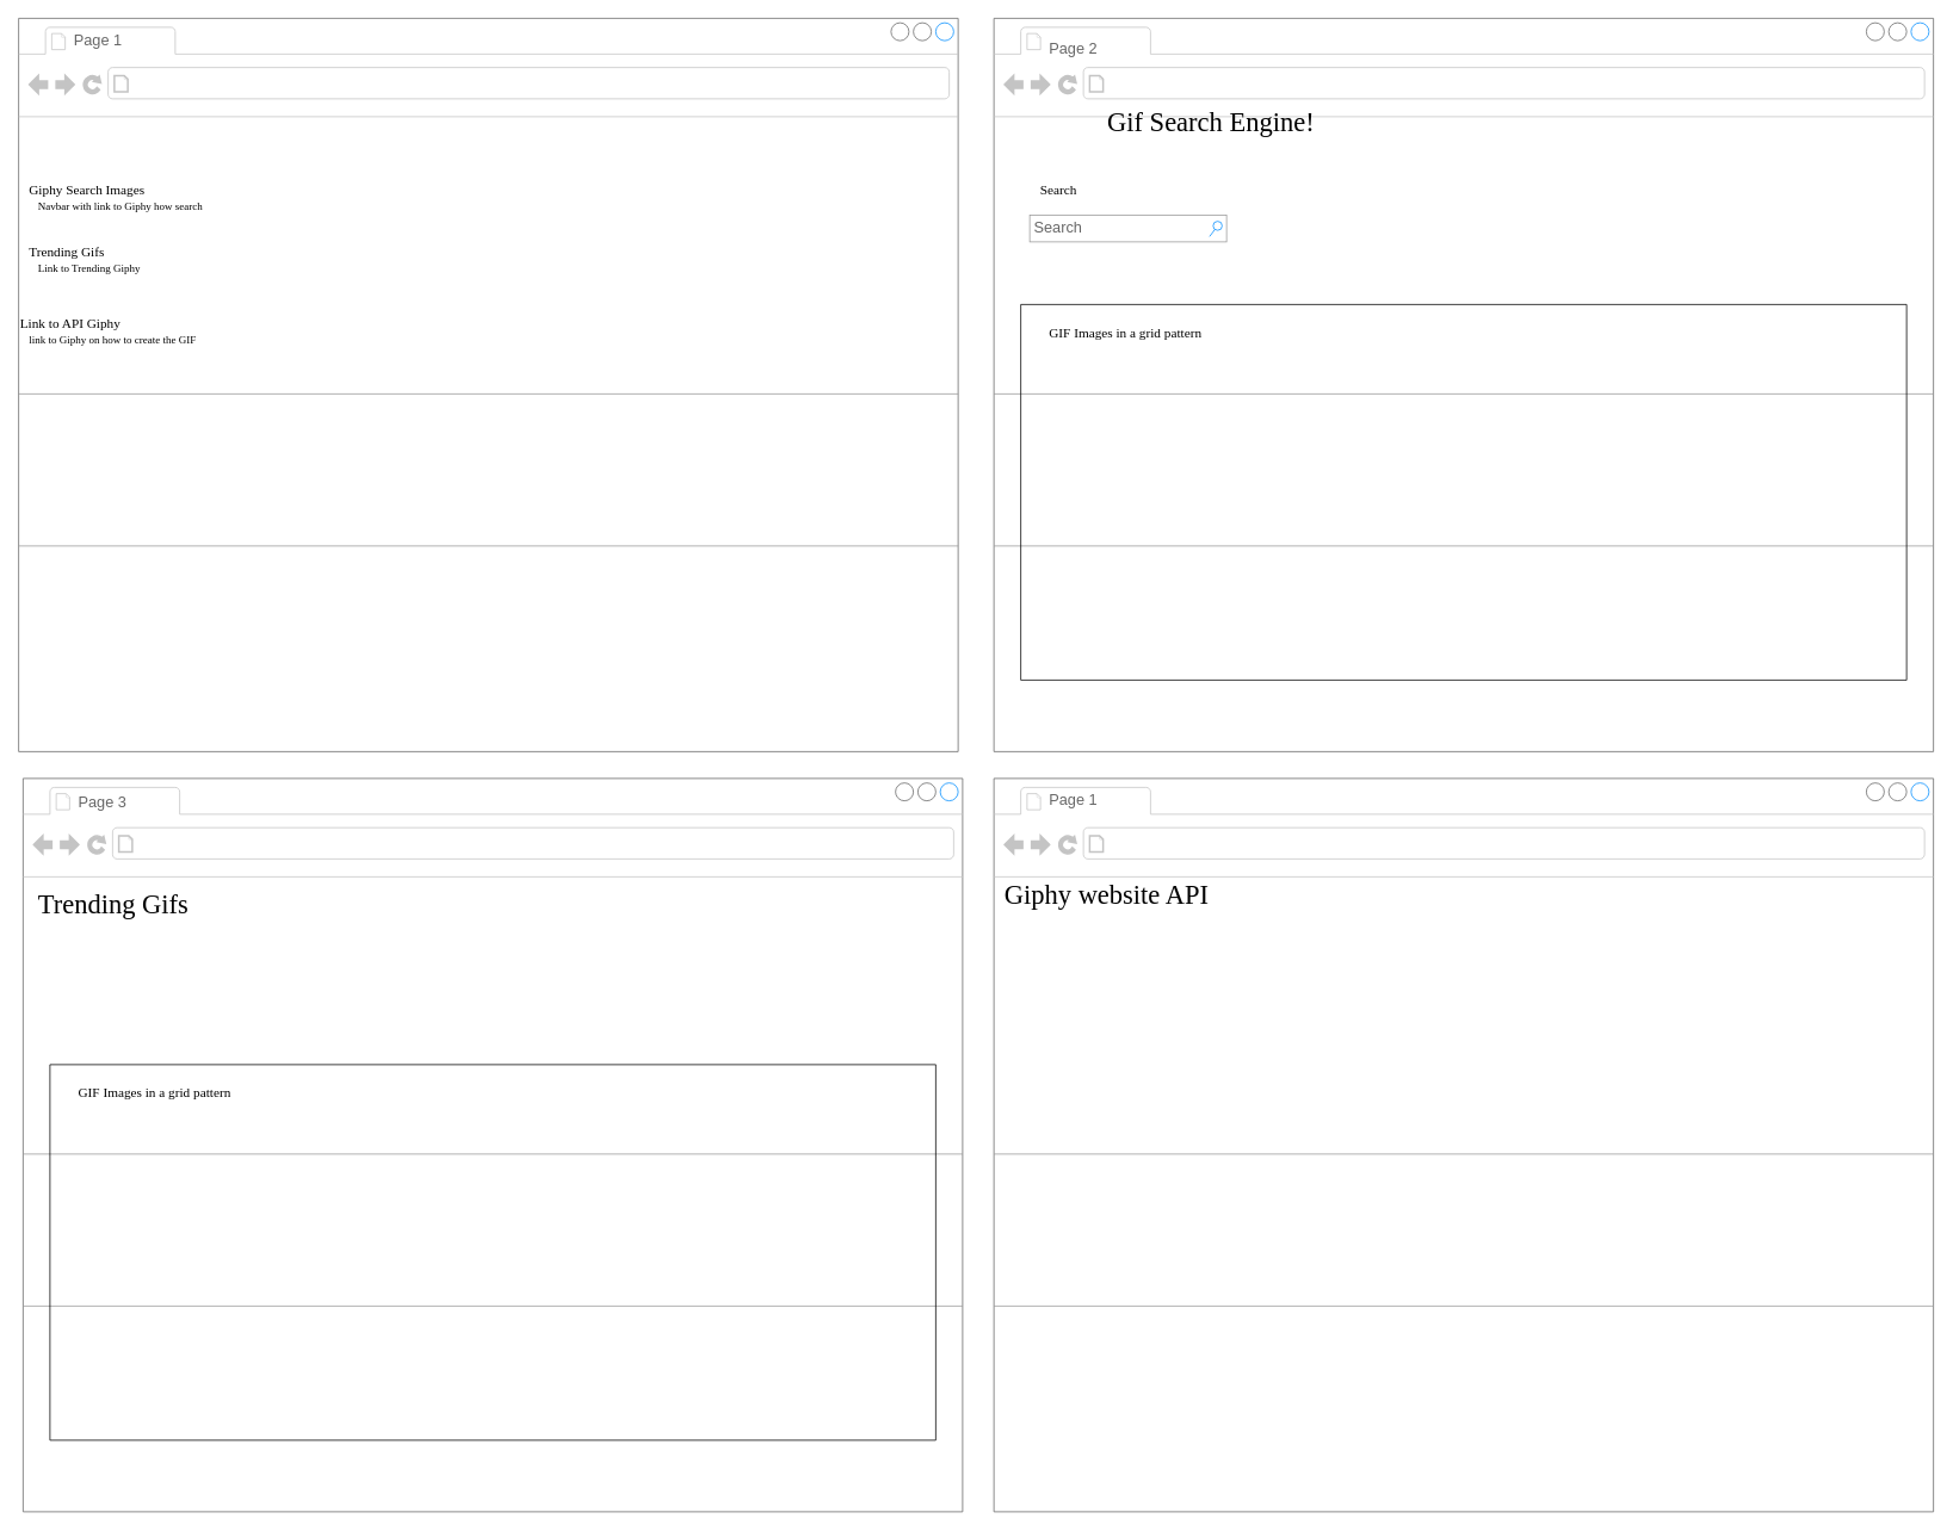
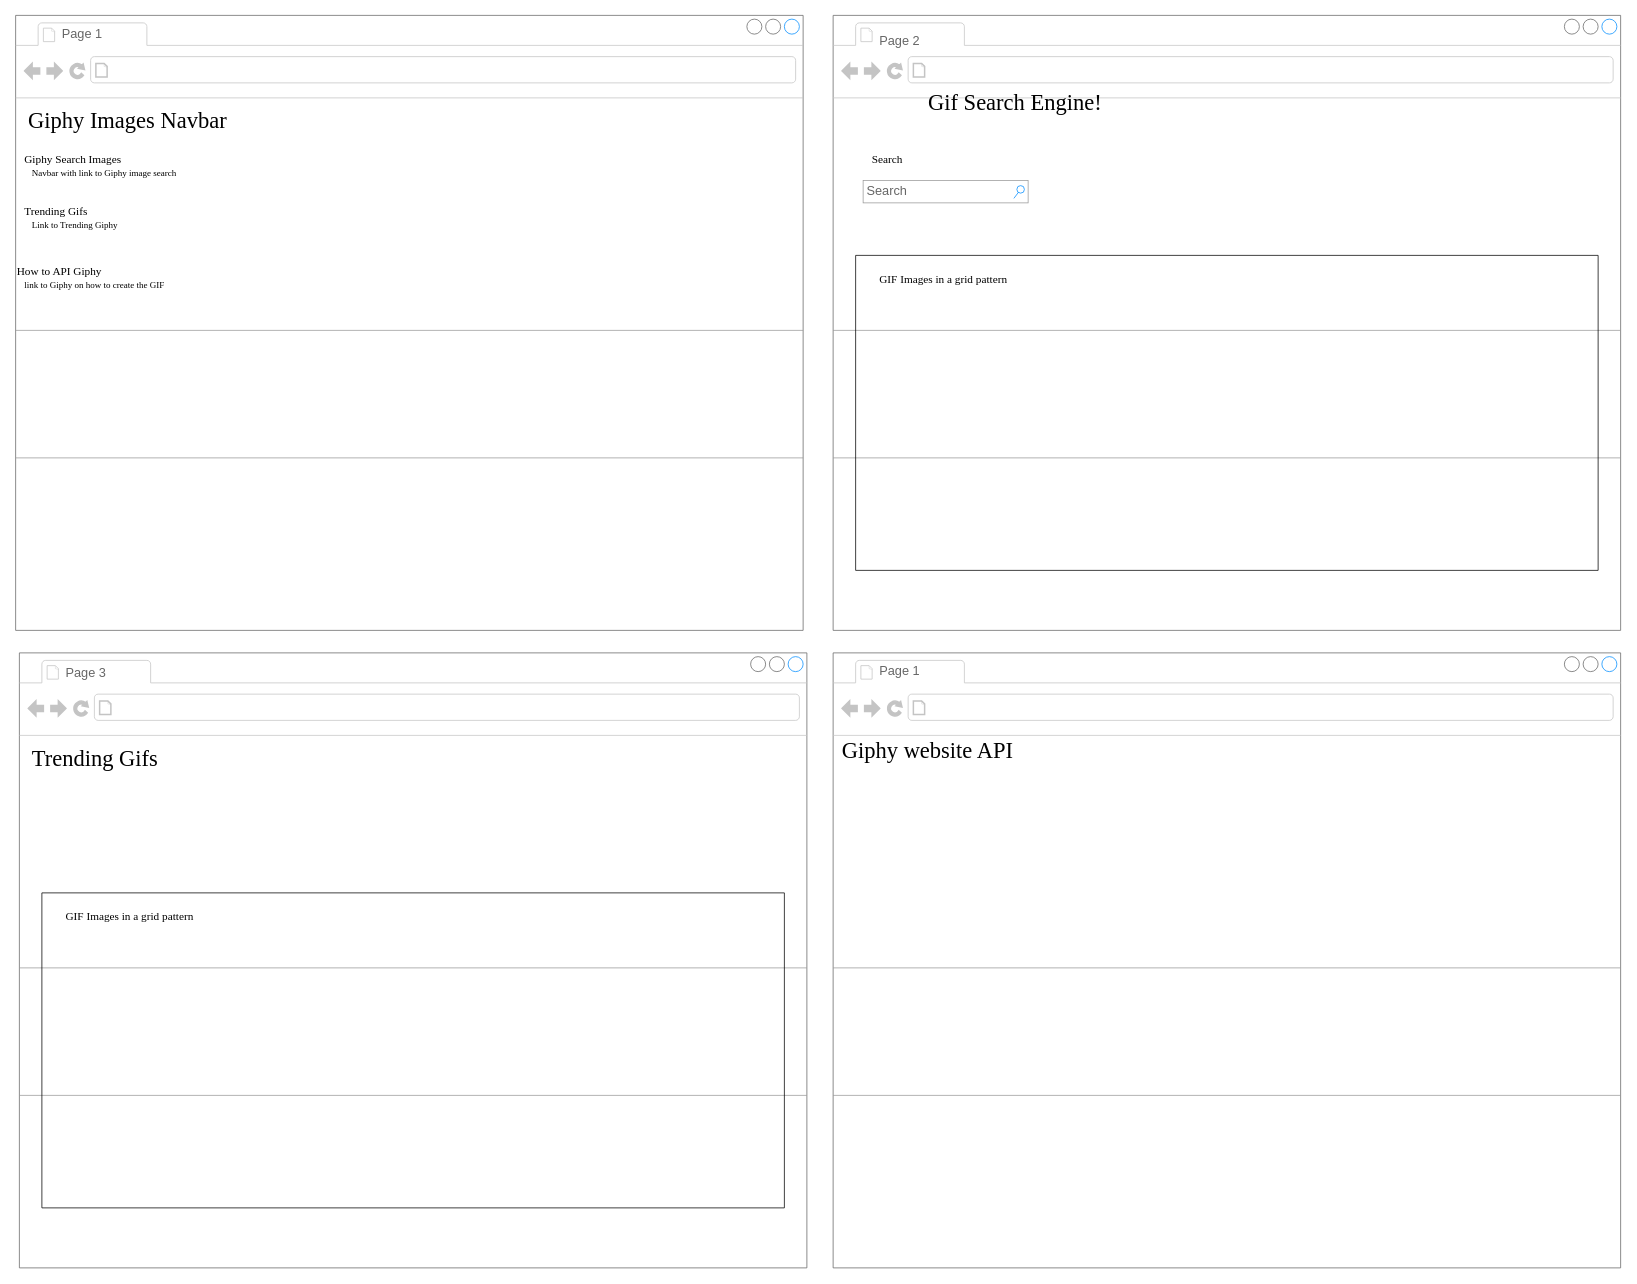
  <mxCell id="0" />
  <mxCell id="1" parent="0" />
  <mxCell id="2" value="" style="strokeWidth=1;shadow=0;dashed=0;align=center;html=1;shape=mxgraph.mockup.containers.browserWindow;rSize=0;strokeColor=#666666;mainText=,;recursiveResize=0;rounded=0;labelBackgroundColor=none;fontFamily=Verdana;fontSize=12" parent="1" vertex="1"><mxGeometry x="20" y="20" width="1050" height="820" as="geometry" /></mxCell>
  <mxCell id="3" value="Page 1" style="strokeWidth=1;shadow=0;dashed=0;align=center;html=1;shape=mxgraph.mockup.containers.anchor;fontSize=17;fontColor=#666666;align=left;" parent="2" vertex="1"><mxGeometry x="60" y="12" width="110" height="26" as="geometry" /></mxCell>
+ <mxCell id="4" value="Giphy Images Navbar" style="text;html=1;points=[];align=left;verticalAlign=top;spacingTop=-4;fontSize=30;fontFamily=Verdana" parent="2" vertex="1"><mxGeometry x="15" y="120" width="340" height="50" as="geometry" /></mxCell>
  <mxCell id="5" value="Giphy Search Images" style="text;html=1;points=[];align=left;verticalAlign=top;spacingTop=-4;fontSize=15;fontFamily=Verdana" parent="2" vertex="1"><mxGeometry x="10" y="180" width="170" height="30" as="geometry" /></mxCell>
- <mxCell id="6" value="Navbar with link to Giphy how search" style="text;html=1;points=[];align=left;verticalAlign=top;spacingTop=-4;fontSize=12;fontFamily=Verdana;whiteSpace=wrap;" parent="2" vertex="1"><mxGeometry x="20" y="200" width="240" height="40" as="geometry" /></mxCell>
+ <mxCell id="6" value="Navbar with link to Giphy image search" style="text;html=1;points=[];align=left;verticalAlign=top;spacingTop=-4;fontSize=12;fontFamily=Verdana;whiteSpace=wrap;" parent="2" vertex="1"><mxGeometry x="20" y="200" width="240" height="40" as="geometry" /></mxCell>
  <mxCell id="7" value="" style="verticalLabelPosition=bottom;shadow=0;dashed=0;align=center;html=1;verticalAlign=top;strokeWidth=1;shape=mxgraph.mockup.markup.line;strokeColor=#999999;rounded=0;labelBackgroundColor=none;fillColor=#ffffff;fontFamily=Verdana;fontSize=12;fontColor=#000000;" parent="2" vertex="1"><mxGeometry y="410" width="1050" height="20" as="geometry" /></mxCell>
  <mxCell id="8" value="" style="verticalLabelPosition=bottom;shadow=0;dashed=0;align=center;html=1;verticalAlign=top;strokeWidth=1;shape=mxgraph.mockup.markup.line;strokeColor=#999999;rounded=0;labelBackgroundColor=none;fillColor=#ffffff;fontFamily=Verdana;fontSize=12;fontColor=#000000;" parent="2" vertex="1"><mxGeometry y="580" width="1050" height="20" as="geometry" /></mxCell>
  <mxCell id="9" value="Trending Gifs" style="text;html=1;points=[];align=left;verticalAlign=top;spacingTop=-4;fontSize=15;fontFamily=Verdana" vertex="1" parent="2"><mxGeometry x="10" y="250" width="170" height="30" as="geometry" /></mxCell>
  <mxCell id="10" value="Link to Trending Giphy" style="text;html=1;points=[];align=left;verticalAlign=top;spacingTop=-4;fontSize=12;fontFamily=Verdana;whiteSpace=wrap;" vertex="1" parent="2"><mxGeometry x="20" y="270" width="240" height="40" as="geometry" /></mxCell>
  <mxCell id="11" value="link to Giphy on how to create the GIF" style="text;html=1;points=[];align=left;verticalAlign=top;spacingTop=-4;fontSize=12;fontFamily=Verdana;whiteSpace=wrap;" vertex="1" parent="2"><mxGeometry x="10" y="350" width="240" height="40" as="geometry" /></mxCell>
- <mxCell id="12" value="Link to API Giphy" style="text;html=1;points=[];align=left;verticalAlign=top;spacingTop=-4;fontSize=15;fontFamily=Verdana" vertex="1" parent="2"><mxGeometry y="330" width="170" height="100" as="geometry" /></mxCell>
+ <mxCell id="12" value="How to API Giphy" style="text;html=1;points=[];align=left;verticalAlign=top;spacingTop=-4;fontSize=15;fontFamily=Verdana" vertex="1" parent="2"><mxGeometry y="330" width="170" height="100" as="geometry" /></mxCell>
  <mxCell id="13" value="" style="strokeWidth=1;shadow=0;dashed=0;align=center;html=1;shape=mxgraph.mockup.containers.browserWindow;rSize=0;strokeColor=#666666;mainText=,;recursiveResize=0;rounded=0;labelBackgroundColor=none;fontFamily=Verdana;fontSize=12" vertex="1" parent="1"><mxGeometry x="1110" y="20" width="1050" height="820" as="geometry" /></mxCell>
  <mxCell id="14" value="Page 2" style="strokeWidth=1;shadow=0;dashed=0;align=center;html=1;shape=mxgraph.mockup.containers.anchor;fontSize=17;fontColor=#666666;align=left;" vertex="1" parent="13"><mxGeometry x="60" y="12" width="85" height="45" as="geometry" /></mxCell>
  <mxCell id="15" value="Gif Search Engine!" style="text;html=1;points=[];align=left;verticalAlign=top;spacingTop=-4;fontSize=30;fontFamily=Verdana" vertex="1" parent="13"><mxGeometry x="125" y="95" width="340" height="50" as="geometry" /></mxCell>
  <mxCell id="16" value="" style="verticalLabelPosition=bottom;shadow=0;dashed=0;align=center;html=1;verticalAlign=top;strokeWidth=1;shape=mxgraph.mockup.markup.line;strokeColor=#999999;rounded=0;labelBackgroundColor=none;fillColor=#ffffff;fontFamily=Verdana;fontSize=12;fontColor=#000000;" vertex="1" parent="13"><mxGeometry y="410" width="1050" height="20" as="geometry" /></mxCell>
  <mxCell id="17" value="" style="verticalLabelPosition=bottom;shadow=0;dashed=0;align=center;html=1;verticalAlign=top;strokeWidth=1;shape=mxgraph.mockup.markup.line;strokeColor=#999999;rounded=0;labelBackgroundColor=none;fillColor=#ffffff;fontFamily=Verdana;fontSize=12;fontColor=#000000;" vertex="1" parent="13"><mxGeometry y="580" width="1050" height="20" as="geometry" /></mxCell>
  <mxCell id="18" value="Search" style="strokeWidth=1;shadow=0;dashed=0;align=center;html=1;shape=mxgraph.mockup.forms.searchBox;strokeColor=#999999;mainText=;strokeColor2=#008cff;fontColor=#666666;fontSize=17;align=left;spacingLeft=3;rounded=0;labelBackgroundColor=none;" parent="13" vertex="1"><mxGeometry x="40" y="220" width="220" height="30" as="geometry" /></mxCell>
  <mxCell id="19" value="Search" style="text;html=1;points=[];align=left;verticalAlign=top;spacingTop=-4;fontSize=15;fontFamily=Verdana" parent="13" vertex="1"><mxGeometry x="50" y="180" width="90" height="40" as="geometry" /></mxCell>
  <mxCell id="20" value="" style="swimlane;startSize=0;" vertex="1" parent="13"><mxGeometry x="30" y="320" width="990" height="420" as="geometry" /></mxCell>
  <mxCell id="21" value="GIF Images in a grid pattern" style="text;html=1;points=[];align=left;verticalAlign=top;spacingTop=-4;fontSize=15;fontFamily=Verdana" vertex="1" parent="20"><mxGeometry x="30" y="20" width="310" height="40" as="geometry" /></mxCell>
  <mxCell id="22" value="" style="strokeWidth=1;shadow=0;dashed=0;align=center;html=1;shape=mxgraph.mockup.containers.browserWindow;rSize=0;strokeColor=#666666;mainText=,;recursiveResize=0;rounded=0;labelBackgroundColor=none;fontFamily=Verdana;fontSize=12" vertex="1" parent="1"><mxGeometry x="25" width="1050" height="820" as="geometry" y="870" /></mxCell>
  <mxCell id="23" value="Page 3" style="strokeWidth=1;shadow=0;dashed=0;align=center;html=1;shape=mxgraph.mockup.containers.anchor;fontSize=17;fontColor=#666666;align=left;" vertex="1" parent="22"><mxGeometry x="60" y="12" width="160" height="30" as="geometry" /></mxCell>
  <mxCell id="24" value="Trending Gifs" style="text;html=1;points=[];align=left;verticalAlign=top;spacingTop=-4;fontSize=30;fontFamily=Verdana" vertex="1" parent="22"><mxGeometry x="15" y="120" width="340" height="50" as="geometry" /></mxCell>
  <mxCell id="25" value="" style="verticalLabelPosition=bottom;shadow=0;dashed=0;align=center;html=1;verticalAlign=top;strokeWidth=1;shape=mxgraph.mockup.markup.line;strokeColor=#999999;rounded=0;labelBackgroundColor=none;fillColor=#ffffff;fontFamily=Verdana;fontSize=12;fontColor=#000000;" vertex="1" parent="22"><mxGeometry y="410" width="1050" height="20" as="geometry" /></mxCell>
  <mxCell id="26" value="" style="verticalLabelPosition=bottom;shadow=0;dashed=0;align=center;html=1;verticalAlign=top;strokeWidth=1;shape=mxgraph.mockup.markup.line;strokeColor=#999999;rounded=0;labelBackgroundColor=none;fillColor=#ffffff;fontFamily=Verdana;fontSize=12;fontColor=#000000;" vertex="1" parent="22"><mxGeometry y="580" width="1050" height="20" as="geometry" /></mxCell>
  <mxCell id="27" value="" style="swimlane;startSize=0;" vertex="1" parent="22"><mxGeometry x="30" y="320" width="990" height="420" as="geometry" /></mxCell>
  <mxCell id="28" value="GIF Images in a grid pattern" style="text;html=1;points=[];align=left;verticalAlign=top;spacingTop=-4;fontSize=15;fontFamily=Verdana" vertex="1" parent="27"><mxGeometry x="30" y="20" width="310" height="40" as="geometry" /></mxCell>
  <mxCell id="29" value="" style="strokeWidth=1;shadow=0;dashed=0;align=center;html=1;shape=mxgraph.mockup.containers.browserWindow;rSize=0;strokeColor=#666666;mainText=,;recursiveResize=0;rounded=0;labelBackgroundColor=none;fontFamily=Verdana;fontSize=12" vertex="1" parent="1"><mxGeometry x="1110" width="1050" height="820" as="geometry" y="870" /></mxCell>
  <mxCell id="30" value="Page 1" style="strokeWidth=1;shadow=0;dashed=0;align=center;html=1;shape=mxgraph.mockup.containers.anchor;fontSize=17;fontColor=#666666;align=left;" vertex="1" parent="29"><mxGeometry x="60" y="12" width="110" height="26" as="geometry" /></mxCell>
  <mxCell id="31" value="Giphy website API&amp;nbsp;" style="text;html=1;points=[];align=left;verticalAlign=top;spacingTop=-4;fontSize=30;fontFamily=Verdana" vertex="1" parent="29"><mxGeometry x="10" y="110" width="340" height="50" as="geometry" /></mxCell>
  <mxCell id="32" value="" style="verticalLabelPosition=bottom;shadow=0;dashed=0;align=center;html=1;verticalAlign=top;strokeWidth=1;shape=mxgraph.mockup.markup.line;strokeColor=#999999;rounded=0;labelBackgroundColor=none;fillColor=#ffffff;fontFamily=Verdana;fontSize=12;fontColor=#000000;" vertex="1" parent="29"><mxGeometry y="410" width="1050" height="20" as="geometry" /></mxCell>
  <mxCell id="33" value="" style="verticalLabelPosition=bottom;shadow=0;dashed=0;align=center;html=1;verticalAlign=top;strokeWidth=1;shape=mxgraph.mockup.markup.line;strokeColor=#999999;rounded=0;labelBackgroundColor=none;fillColor=#ffffff;fontFamily=Verdana;fontSize=12;fontColor=#000000;" vertex="1" parent="29"><mxGeometry y="580" width="1050" height="20" as="geometry" /></mxCell>
